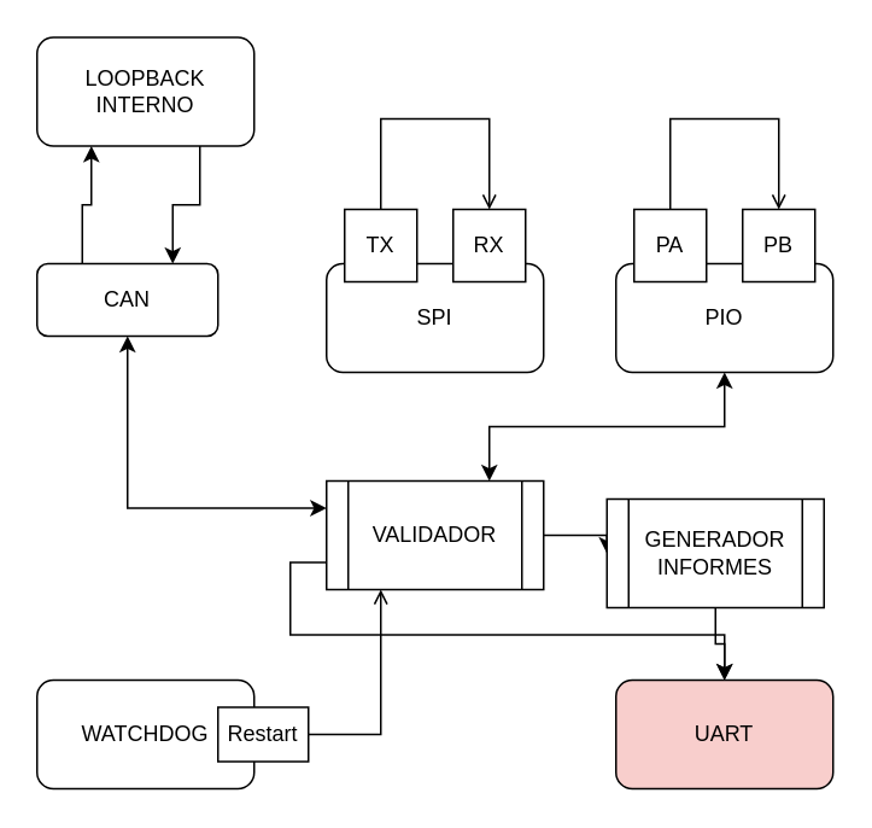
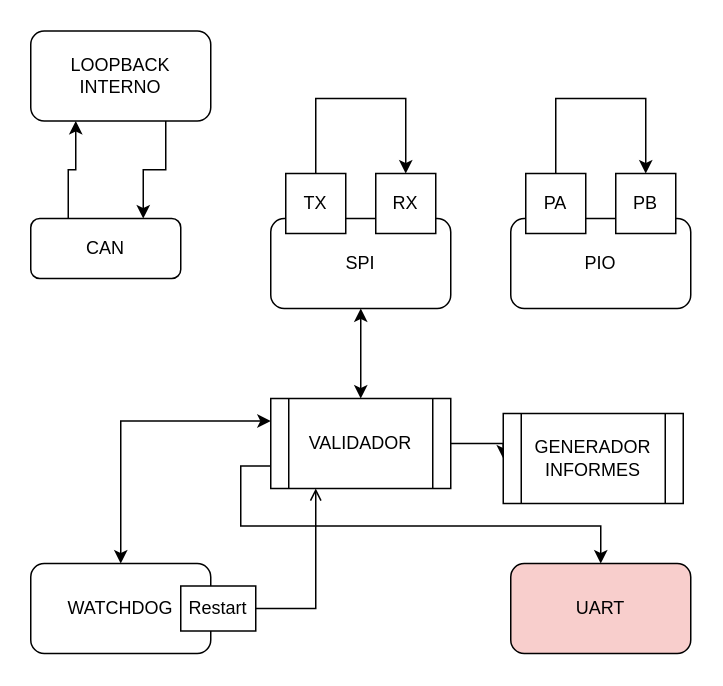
  <mxCell id="0" />
  <mxCell id="1" parent="0" />
  <mxCell id="2" style="edgeStyle=orthogonalEdgeStyle;rounded=0;orthogonalLoop=1;jettySize=auto;html=1;exitX=0.75;exitY=1;exitDx=0;exitDy=0;entryX=0.75;entryY=0;entryDx=0;entryDy=0;" edge="1" parent="1" source="3" target="5"><mxGeometry relative="1" as="geometry" /></mxCell>
  <mxCell id="3" value="&lt;div&gt;LOOPBACK&lt;/div&gt;&lt;div&gt;INTERNO&lt;br&gt;&lt;/div&gt;" style="rounded=1;whiteSpace=wrap;html=1;" vertex="1" parent="1"><mxGeometry x="20" y="20" width="120" height="60" as="geometry" /></mxCell>
  <mxCell id="4" style="edgeStyle=orthogonalEdgeStyle;rounded=0;orthogonalLoop=1;jettySize=auto;html=1;exitX=0.25;exitY=0;exitDx=0;exitDy=0;entryX=0.25;entryY=1;entryDx=0;entryDy=0;" edge="1" parent="1" source="5" target="3"><mxGeometry relative="1" as="geometry" /></mxCell>
  <mxCell id="5" value="CAN" style="rounded=1;whiteSpace=wrap;html=1;" vertex="1" parent="1"><mxGeometry x="20" y="145" width="100" height="40" as="geometry" /></mxCell>
  <mxCell id="6" value="SPI" style="rounded=1;whiteSpace=wrap;html=1;" vertex="1" parent="1"><mxGeometry x="180" y="145" width="120" height="60" as="geometry" /></mxCell>
- <mxCell id="7" style="edgeStyle=orthogonalEdgeStyle;rounded=0;orthogonalLoop=1;jettySize=auto;html=1;exitX=0.5;exitY=0;exitDx=0;exitDy=0;entryX=0.5;entryY=0;entryDx=0;entryDy=0;endArrow=open;" edge="1" parent="1" source="8" target="9"><mxGeometry relative="1" as="geometry"><Array as="points"><mxPoint x="210" y="65" /><mxPoint x="270" y="65" /></Array></mxGeometry></mxCell>
+ <mxCell id="7" style="edgeStyle=orthogonalEdgeStyle;rounded=0;orthogonalLoop=1;jettySize=auto;html=1;exitX=0.5;exitY=0;exitDx=0;exitDy=0;entryX=0.5;entryY=0;entryDx=0;entryDy=0;" edge="1" parent="1" source="8" target="9"><mxGeometry relative="1" as="geometry"><Array as="points"><mxPoint x="210" y="65" /><mxPoint x="270" y="65" /></Array></mxGeometry></mxCell>
  <mxCell id="8" value="TX" style="rounded=0;whiteSpace=wrap;html=1;" vertex="1" parent="1"><mxGeometry x="190" y="115" width="40" height="40" as="geometry" /></mxCell>
  <mxCell id="9" value="RX" style="rounded=0;whiteSpace=wrap;html=1;" vertex="1" parent="1"><mxGeometry x="250" y="115" width="40" height="40" as="geometry" /></mxCell>
  <mxCell id="10" value="PIO" style="rounded=1;whiteSpace=wrap;html=1;" vertex="1" parent="1"><mxGeometry x="340" y="145" width="120" height="60" as="geometry" /></mxCell>
- <mxCell id="11" style="edgeStyle=orthogonalEdgeStyle;rounded=0;orthogonalLoop=1;jettySize=auto;html=1;exitX=0.5;exitY=0;exitDx=0;exitDy=0;entryX=0.5;entryY=0;entryDx=0;entryDy=0;endArrow=open;" edge="1" parent="1" source="12" target="13"><mxGeometry relative="1" as="geometry"><Array as="points"><mxPoint x="370" y="65" /><mxPoint x="430" y="65" /></Array></mxGeometry></mxCell>
+ <mxCell id="11" style="edgeStyle=orthogonalEdgeStyle;rounded=0;orthogonalLoop=1;jettySize=auto;html=1;exitX=0.5;exitY=0;exitDx=0;exitDy=0;entryX=0.5;entryY=0;entryDx=0;entryDy=0;" edge="1" parent="1" source="12" target="13"><mxGeometry relative="1" as="geometry"><Array as="points"><mxPoint x="370" y="65" /><mxPoint x="430" y="65" /></Array></mxGeometry></mxCell>
  <mxCell id="12" value="PA" style="rounded=0;whiteSpace=wrap;html=1;" vertex="1" parent="1"><mxGeometry x="350" y="115" width="40" height="40" as="geometry" /></mxCell>
  <mxCell id="13" value="PB" style="rounded=0;whiteSpace=wrap;html=1;" vertex="1" parent="1"><mxGeometry x="410" y="115" width="40" height="40" as="geometry" /></mxCell>
  <mxCell id="14" value="WATCHDOG" style="rounded=1;whiteSpace=wrap;html=1;" vertex="1" parent="1"><mxGeometry x="20" y="375" width="120" height="60" as="geometry" /></mxCell>
- <mxCell id="16" style="edgeStyle=orthogonalEdgeStyle;rounded=0;orthogonalLoop=1;jettySize=auto;html=1;exitX=0.75;exitY=0;exitDx=0;exitDy=0;entryX=0.5;entryY=1;entryDx=0;entryDy=0;startArrow=classic;startFill=1;" edge="1" parent="1" source="20" target="10"><mxGeometry relative="1" as="geometry" /></mxCell>
+ <mxCell id="15" style="edgeStyle=orthogonalEdgeStyle;rounded=0;orthogonalLoop=1;jettySize=auto;html=1;exitX=0.5;exitY=0;exitDx=0;exitDy=0;entryX=0.5;entryY=1;entryDx=0;entryDy=0;startArrow=classic;startFill=1;" edge="1" parent="1" source="20" target="6"><mxGeometry relative="1" as="geometry" /></mxCell>
  <mxCell id="17" style="edgeStyle=orthogonalEdgeStyle;rounded=0;orthogonalLoop=1;jettySize=auto;html=1;exitX=0;exitY=0.75;exitDx=0;exitDy=0;startArrow=none;startFill=0;" edge="1" parent="1" source="20" target="21"><mxGeometry relative="1" as="geometry" /></mxCell>
- <mxCell id="18" style="edgeStyle=orthogonalEdgeStyle;rounded=0;orthogonalLoop=1;jettySize=auto;html=1;exitX=0;exitY=0.25;exitDx=0;exitDy=0;entryX=0.5;entryY=1;entryDx=0;entryDy=0;startArrow=classic;startFill=1;" edge="1" parent="1" source="20" target="5"><mxGeometry relative="1" as="geometry" /></mxCell>
+ <mxCell id="18" style="edgeStyle=orthogonalEdgeStyle;rounded=0;orthogonalLoop=1;jettySize=auto;html=1;exitX=0;exitY=0.25;exitDx=0;exitDy=0;startArrow=classic;startFill=1;" edge="1" parent="1" source="20" target="14"><mxGeometry relative="1" as="geometry" /></mxCell>
  <mxCell id="19" style="edgeStyle=orthogonalEdgeStyle;rounded=0;orthogonalLoop=1;jettySize=auto;html=1;exitX=1;exitY=0.5;exitDx=0;exitDy=0;entryX=0;entryY=0.5;entryDx=0;entryDy=0;startArrow=none;startFill=0;" edge="1" parent="1" source="20" target="25"><mxGeometry relative="1" as="geometry" /></mxCell>
  <mxCell id="20" value="VALIDADOR" style="shape=process;whiteSpace=wrap;html=1;backgroundOutline=1;" vertex="1" parent="1"><mxGeometry x="180" y="265" width="120" height="60" as="geometry" /></mxCell>
  <mxCell id="21" value="UART" style="rounded=1;whiteSpace=wrap;html=1;fillColor=#f8cecc;" vertex="1" parent="1"><mxGeometry x="340" y="375" width="120" height="60" as="geometry" /></mxCell>
  <mxCell id="22" style="edgeStyle=orthogonalEdgeStyle;rounded=0;orthogonalLoop=1;jettySize=auto;html=1;exitX=1;exitY=0.5;exitDx=0;exitDy=0;entryX=0.25;entryY=1;entryDx=0;entryDy=0;endArrow=open;" edge="1" parent="1" source="23" target="20"><mxGeometry relative="1" as="geometry" /></mxCell>
  <mxCell id="23" value="Restart" style="rounded=0;whiteSpace=wrap;html=1;" vertex="1" parent="1"><mxGeometry x="120" y="390" width="50" height="30" as="geometry" /></mxCell>
- <mxCell id="24" style="edgeStyle=orthogonalEdgeStyle;rounded=0;orthogonalLoop=1;jettySize=auto;html=1;exitX=0.5;exitY=1;exitDx=0;exitDy=0;startArrow=none;startFill=0;" edge="1" parent="1" source="25" target="21"><mxGeometry relative="1" as="geometry" /></mxCell>
  <mxCell id="25" value="&lt;div&gt;GENERADOR&lt;/div&gt;&lt;div&gt;INFORMES&lt;br&gt;&lt;/div&gt;" style="shape=process;whiteSpace=wrap;html=1;backgroundOutline=1;" vertex="1" parent="1"><mxGeometry x="335" y="275" width="120" height="60" as="geometry" /></mxCell>
